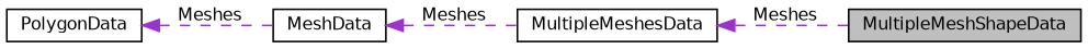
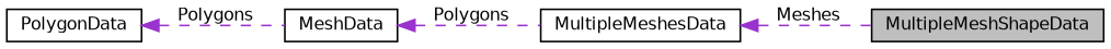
  digraph {
    rankdir=LR
    node [color=black fillcolor=white fontname=Helvetica fontsize=10 shape=record style=filled]
    edge [color=darkorchid3 dir=back fontname=Helvetica fontsize=10 labelfontname=Helvetica labelfontsize=10 style=dashed]
    n1 [fillcolor=grey75 fontcolor=black height=0.2 label=MultipleMeshShapeData width=0.4]
    n2 [height=0.2 label=MultipleMeshesData width=0.4]
    n3 [height=0.2 label=MeshData width=0.4]
    n4 [height=0.2 label=PolygonData width=0.4]
    n2 -> n1 [label=" Meshes"]
-   n3 -> n2 [label=" Meshes"]
-   n4 -> n3 [label=" Meshes"]
+   n3 -> n2 [label=" Polygons"]
+   n4 -> n3 [label=" Polygons"]
  }
